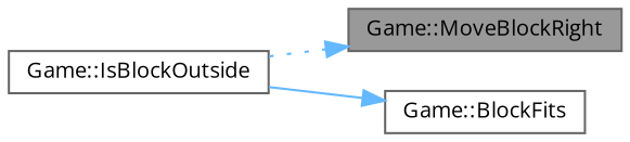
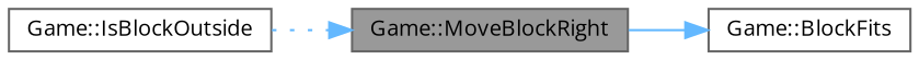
  digraph {
    fontname="Open Sans"
    rankdir=LR
    node [color=grey40 fillcolor=white fontname="Open Sans" fontsize=10 shape=box style=filled]
    edge [color=steelblue1 fontname="Open Sans" fontsize=10 labelfontname=Helvetica labelfontsize=10]
    n1 [color=gray40 fillcolor=grey60 fontcolor=black height=0.2 label="Game::MoveBlockRight" width=0.4]
    n2 [height=0.2 label="Game::BlockFits" width=0.4]
    n3 [height=0.2 label="Game::IsBlockOutside" width=0.4]
-   n3 -> n2 [style=solid]
+   n1 -> n2 [style=solid]
    n3 -> n1 [style=dotted]
  }
